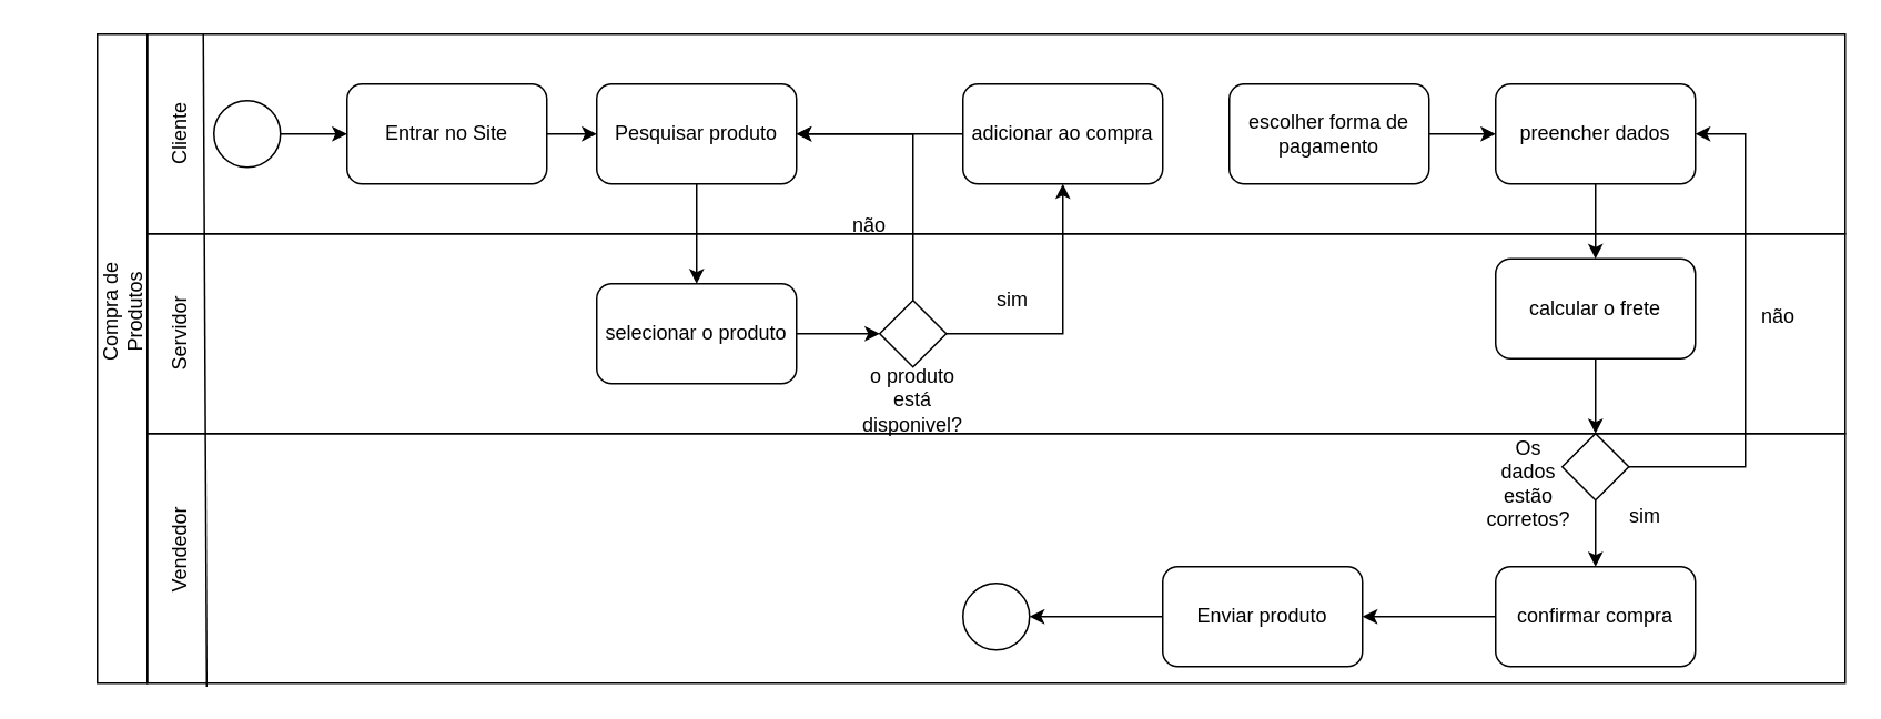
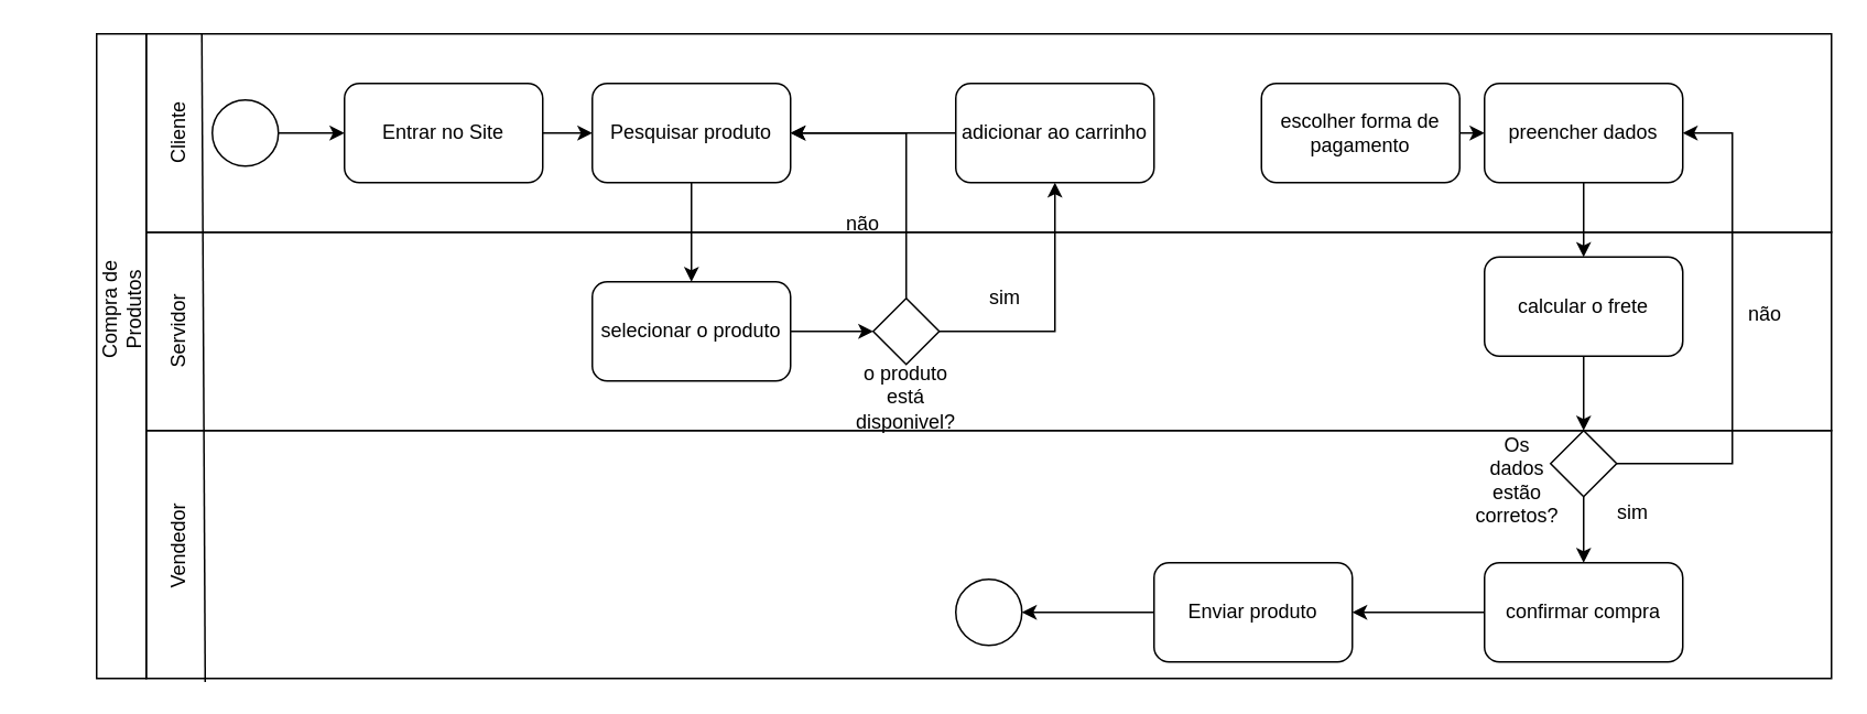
  <mxCell id="0" />
  <mxCell id="1" parent="0" />
  <mxCell id="2" value="" style="rounded=0;whiteSpace=wrap;html=1;" vertex="1" parent="1"><mxGeometry y="260" width="1020" height="150" as="geometry" x="88" /></mxCell>
  <mxCell id="3" value="" style="rounded=0;whiteSpace=wrap;html=1;" vertex="1" parent="1"><mxGeometry y="140" width="1020" height="120" as="geometry" x="88" /></mxCell>
  <mxCell id="4" value="" style="rounded=0;whiteSpace=wrap;html=1;" vertex="1" parent="1"><mxGeometry y="20" width="1020" height="120" as="geometry" x="88" /></mxCell>
  <mxCell id="5" style="edgeStyle=orthogonalEdgeStyle;rounded=0;orthogonalLoop=1;jettySize=auto;html=1;exitX=1;exitY=0.5;exitDx=0;exitDy=0;entryX=0;entryY=0.5;entryDx=0;entryDy=0;" edge="1" parent="1" source="6" target="8"><mxGeometry relative="1" as="geometry" /></mxCell>
  <mxCell id="6" value="" style="ellipse;whiteSpace=wrap;html=1;aspect=fixed;" vertex="1" parent="1"><mxGeometry x="128" y="60" width="40" height="40" as="geometry" /></mxCell>
  <mxCell id="7" value="" style="edgeStyle=orthogonalEdgeStyle;rounded=0;orthogonalLoop=1;jettySize=auto;html=1;" edge="1" parent="1" source="8" target="10"><mxGeometry relative="1" as="geometry" /></mxCell>
  <mxCell id="8" value="Entrar no Site" style="rounded=1;whiteSpace=wrap;html=1;" vertex="1" parent="1"><mxGeometry x="208" y="50" width="120" height="60" as="geometry" /></mxCell>
  <mxCell id="9" value="" style="edgeStyle=orthogonalEdgeStyle;rounded=0;orthogonalLoop=1;jettySize=auto;html=1;" edge="1" parent="1" source="10" target="12"><mxGeometry relative="1" as="geometry" /></mxCell>
  <mxCell id="10" value="Pesquisar produto&lt;br&gt;" style="rounded=1;whiteSpace=wrap;html=1;" vertex="1" parent="1"><mxGeometry x="358" y="50" width="120" height="60" as="geometry" /></mxCell>
  <mxCell id="11" style="edgeStyle=orthogonalEdgeStyle;rounded=0;orthogonalLoop=1;jettySize=auto;html=1;exitX=1;exitY=0.5;exitDx=0;exitDy=0;entryX=0;entryY=0.5;entryDx=0;entryDy=0;" edge="1" parent="1" source="12" target="16"><mxGeometry relative="1" as="geometry" /></mxCell>
  <mxCell id="12" value="selecionar o produto&lt;br&gt;" style="rounded=1;whiteSpace=wrap;html=1;" vertex="1" parent="1"><mxGeometry x="358" y="170" width="120" height="60" as="geometry" /></mxCell>
  <mxCell id="13" value="o produto está disponivel?" style="text;html=1;strokeColor=none;fillColor=none;align=center;verticalAlign=middle;whiteSpace=wrap;rounded=0;" vertex="1" parent="1"><mxGeometry x="528" y="230" width="40" height="20" as="geometry" /></mxCell>
  <mxCell id="14" style="edgeStyle=orthogonalEdgeStyle;rounded=0;orthogonalLoop=1;jettySize=auto;html=1;exitX=0.5;exitY=0;exitDx=0;exitDy=0;entryX=1;entryY=0.5;entryDx=0;entryDy=0;" edge="1" parent="1" source="16" target="10"><mxGeometry relative="1" as="geometry" /></mxCell>
  <mxCell id="15" style="edgeStyle=orthogonalEdgeStyle;rounded=0;orthogonalLoop=1;jettySize=auto;html=1;exitX=1;exitY=0.5;exitDx=0;exitDy=0;entryX=0.5;entryY=1;entryDx=0;entryDy=0;" edge="1" parent="1" source="16" target="18"><mxGeometry relative="1" as="geometry" /></mxCell>
  <mxCell id="16" value="" style="rhombus;whiteSpace=wrap;html=1;" vertex="1" parent="1"><mxGeometry x="528" y="180" width="40" height="40" as="geometry" /></mxCell>
  <mxCell id="17" value="" style="edgeStyle=orthogonalEdgeStyle;rounded=0;orthogonalLoop=1;jettySize=auto;html=1;" edge="1" parent="1" source="18" target="10"><mxGeometry relative="1" as="geometry" /></mxCell>
- <mxCell id="18" value="adicionar ao compra" style="rounded=1;whiteSpace=wrap;html=1;" vertex="1" parent="1"><mxGeometry x="578" y="50" width="120" height="60" as="geometry" /></mxCell>
+ <mxCell id="18" value="adicionar ao carrinho" style="rounded=1;whiteSpace=wrap;html=1;" vertex="1" parent="1"><mxGeometry x="578" y="50" width="120" height="60" as="geometry" /></mxCell>
  <mxCell id="19" style="edgeStyle=orthogonalEdgeStyle;rounded=0;orthogonalLoop=1;jettySize=auto;html=1;exitX=1;exitY=0.5;exitDx=0;exitDy=0;entryX=0;entryY=0.5;entryDx=0;entryDy=0;" edge="1" parent="1" source="20" target="22"><mxGeometry relative="1" as="geometry" /></mxCell>
- <mxCell id="20" value="escolher forma de pagamento" style="rounded=1;whiteSpace=wrap;html=1;" vertex="1" parent="1"><mxGeometry x="738" y="50" width="120" height="60" as="geometry" /></mxCell>
+ <mxCell id="20" value="escolher forma de pagamento" style="rounded=1;whiteSpace=wrap;html=1;" vertex="1" parent="1"><mxGeometry x="763" y="50" width="120" height="60" as="geometry" /></mxCell>
  <mxCell id="21" value="" style="edgeStyle=orthogonalEdgeStyle;rounded=0;orthogonalLoop=1;jettySize=auto;html=1;" edge="1" parent="1" source="22" target="29"><mxGeometry relative="1" as="geometry" /></mxCell>
  <mxCell id="22" value="preencher dados" style="rounded=1;whiteSpace=wrap;html=1;" vertex="1" parent="1"><mxGeometry x="898" y="50" width="120" height="60" as="geometry" /></mxCell>
  <mxCell id="23" value="Os dados estão corretos?" style="text;html=1;strokeColor=none;fillColor=none;align=center;verticalAlign=middle;whiteSpace=wrap;rounded=0;" vertex="1" parent="1"><mxGeometry x="898" y="280" width="40" height="20" as="geometry" /></mxCell>
  <mxCell id="24" value="sim" style="text;html=1;strokeColor=none;fillColor=none;align=center;verticalAlign=middle;whiteSpace=wrap;rounded=0;" vertex="1" parent="1"><mxGeometry x="588" y="170" width="40" height="20" as="geometry" /></mxCell>
  <mxCell id="25" value="não" style="text;html=1;strokeColor=none;fillColor=none;align=center;verticalAlign=middle;whiteSpace=wrap;rounded=0;" vertex="1" parent="1"><mxGeometry x="502" y="125" width="40" height="20" as="geometry" /></mxCell>
  <mxCell id="26" value="não" style="text;html=1;strokeColor=none;fillColor=none;align=center;verticalAlign=middle;whiteSpace=wrap;rounded=0;" vertex="1" parent="1"><mxGeometry x="1048" y="180" width="40" height="20" as="geometry" /></mxCell>
  <mxCell id="27" value="sim" style="text;html=1;strokeColor=none;fillColor=none;align=center;verticalAlign=middle;whiteSpace=wrap;rounded=0;" vertex="1" parent="1"><mxGeometry x="968" y="300" width="40" height="20" as="geometry" /></mxCell>
  <mxCell id="28" value="" style="edgeStyle=orthogonalEdgeStyle;rounded=0;orthogonalLoop=1;jettySize=auto;html=1;" edge="1" parent="1" source="29" target="32"><mxGeometry relative="1" as="geometry" /></mxCell>
  <mxCell id="29" value="calcular o frete" style="rounded=1;whiteSpace=wrap;html=1;" vertex="1" parent="1"><mxGeometry x="898" y="155" width="120" height="60" as="geometry" /></mxCell>
  <mxCell id="30" style="edgeStyle=orthogonalEdgeStyle;rounded=0;orthogonalLoop=1;jettySize=auto;html=1;exitX=1;exitY=0.5;exitDx=0;exitDy=0;entryX=1;entryY=0.5;entryDx=0;entryDy=0;" edge="1" parent="1" source="32" target="22"><mxGeometry relative="1" as="geometry"><Array as="points"><mxPoint x="1048" y="280" /><mxPoint x="1048" y="80" /></Array></mxGeometry></mxCell>
  <mxCell id="31" value="" style="edgeStyle=orthogonalEdgeStyle;rounded=0;orthogonalLoop=1;jettySize=auto;html=1;" edge="1" parent="1" source="32" target="34"><mxGeometry relative="1" as="geometry" /></mxCell>
  <mxCell id="32" value="" style="rhombus;whiteSpace=wrap;html=1;" vertex="1" parent="1"><mxGeometry x="938" y="260" width="40" height="40" as="geometry" /></mxCell>
  <mxCell id="33" value="" style="edgeStyle=orthogonalEdgeStyle;rounded=0;orthogonalLoop=1;jettySize=auto;html=1;" edge="1" parent="1" source="34" target="36"><mxGeometry relative="1" as="geometry" /></mxCell>
  <mxCell id="34" value="confirmar compra" style="rounded=1;whiteSpace=wrap;html=1;" vertex="1" parent="1"><mxGeometry x="898" y="340" width="120" height="60" as="geometry" /></mxCell>
  <mxCell id="35" value="" style="edgeStyle=orthogonalEdgeStyle;rounded=0;orthogonalLoop=1;jettySize=auto;html=1;" edge="1" parent="1" source="36" target="37"><mxGeometry relative="1" as="geometry" /></mxCell>
  <mxCell id="36" value="Enviar produto" style="whiteSpace=wrap;html=1;rounded=1;" vertex="1" parent="1"><mxGeometry x="698" y="340" width="120" height="60" as="geometry" /></mxCell>
  <mxCell id="37" value="" style="ellipse;whiteSpace=wrap;html=1;rounded=1;" vertex="1" parent="1"><mxGeometry x="578" y="350" width="40" height="40" as="geometry" /></mxCell>
  <mxCell id="38" value="" style="endArrow=none;html=1;entryX=0.033;entryY=-0.003;entryDx=0;entryDy=0;entryPerimeter=0;exitX=0.035;exitY=1.014;exitDx=0;exitDy=0;exitPerimeter=0;" edge="1" parent="1" source="2" target="4"><mxGeometry width="50" height="50" relative="1" as="geometry"><mxPoint x="118" y="70" as="sourcePoint" /><mxPoint x="168" y="20" as="targetPoint" /></mxGeometry></mxCell>
  <mxCell id="39" value="" style="rounded=0;whiteSpace=wrap;html=1;" vertex="1" parent="1"><mxGeometry x="58" y="20" width="30" height="390" as="geometry" /></mxCell>
  <mxCell id="40" value="Cliente" style="text;html=1;strokeColor=none;fillColor=none;align=center;verticalAlign=middle;whiteSpace=wrap;rounded=0;rotation=-90;" vertex="1" parent="1"><mxGeometry y="70" width="40" height="20" as="geometry" x="88" /></mxCell>
  <mxCell id="41" value="Servidor" style="text;html=1;strokeColor=none;fillColor=none;align=center;verticalAlign=middle;whiteSpace=wrap;rounded=0;rotation=-90;" vertex="1" parent="1"><mxGeometry y="190" width="40" height="20" as="geometry" x="88" /></mxCell>
  <mxCell id="42" value="Vendedor" style="text;html=1;strokeColor=none;fillColor=none;align=center;verticalAlign=middle;whiteSpace=wrap;rounded=0;rotation=-90;" vertex="1" parent="1"><mxGeometry y="320" width="40" height="20" as="geometry" x="88" /></mxCell>
  <mxCell id="43" value="Compra de Produtos" style="text;html=1;strokeColor=none;fillColor=none;align=center;verticalAlign=middle;whiteSpace=wrap;rounded=0;rotation=-90;" vertex="1" parent="1"><mxGeometry x="20.5" y="177.5" width="105" height="20" as="geometry" /></mxCell>
